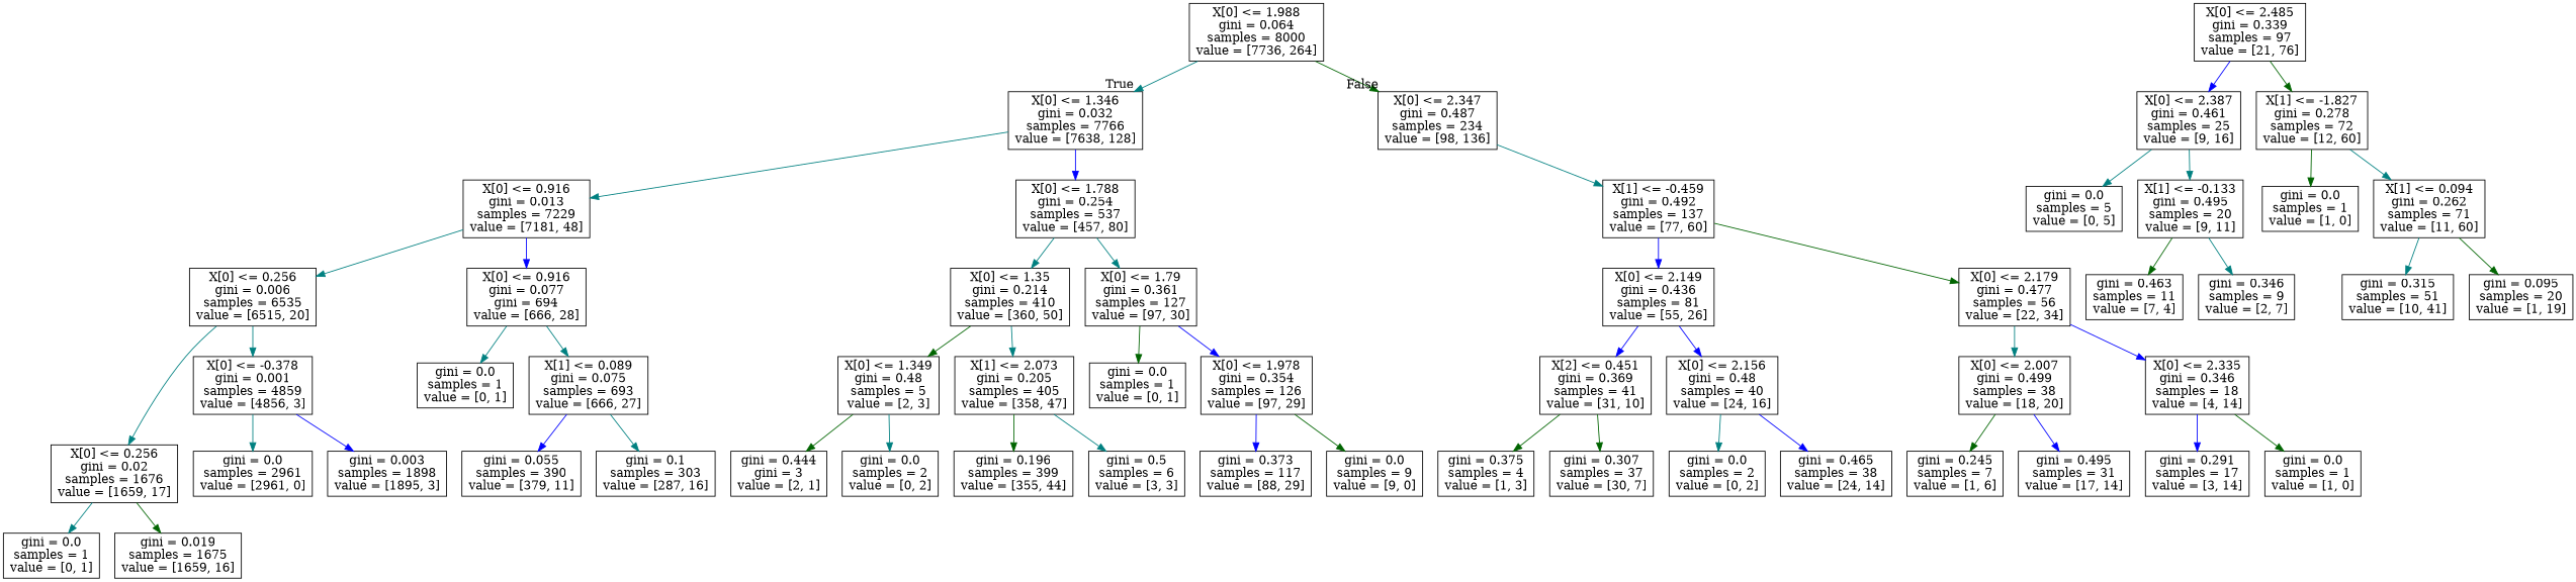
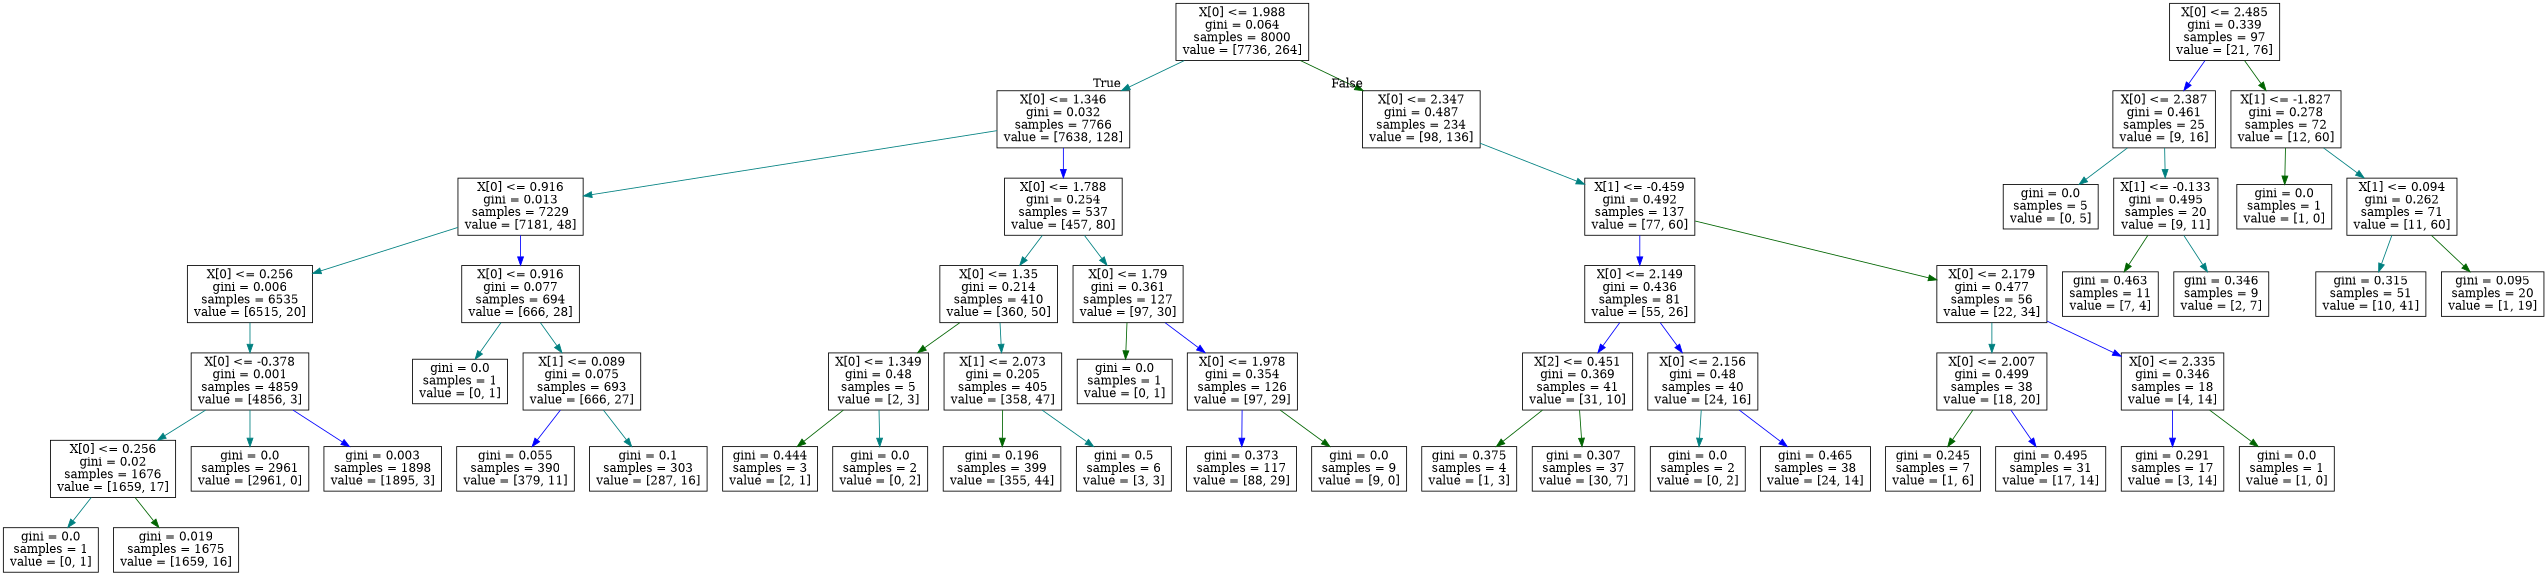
  digraph {
    node [shape=box]
    edge [color=teal]
    n1 [label="X[0] <= 1.988\ngini = 0.064\nsamples = 8000\nvalue = [7736, 264]"]
    n2 [label="X[0] <= 1.346\ngini = 0.032\nsamples = 7766\nvalue = [7638, 128]"]
    n3 [label="X[0] <= 2.347\ngini = 0.487\nsamples = 234\nvalue = [98, 136]"]
    n4 [label="X[0] <= 0.916\ngini = 0.013\nsamples = 7229\nvalue = [7181, 48]"]
    n5 [label="X[0] <= 1.788\ngini = 0.254\nsamples = 537\nvalue = [457, 80]"]
    n6 [label="X[1] <= -0.459\ngini = 0.492\nsamples = 137\nvalue = [77, 60]"]
    n7 [label="X[0] <= 0.256\ngini = 0.006\nsamples = 6535\nvalue = [6515, 20]"]
-   n8 [label="X[0] <= 0.916\ngini = 0.077\ngini = 694\nvalue = [666, 28]"]
+   n8 [label="X[0] <= 0.916\ngini = 0.077\nsamples = 694\nvalue = [666, 28]"]
    n9 [label="X[0] <= 1.35\ngini = 0.214\nsamples = 410\nvalue = [360, 50]"]
    n10 [label="X[0] <= 1.79\ngini = 0.361\nsamples = 127\nvalue = [97, 30]"]
    n11 [label="X[0] <= -0.378\ngini = 0.001\nsamples = 4859\nvalue = [4856, 3]"]
    n12 [label="X[0] <= 0.256\ngini = 0.02\nsamples = 1676\nvalue = [1659, 17]"]
    n13 [label="gini = 0.0\nsamples = 1\nvalue = [0, 1]"]
    n14 [label="X[1] <= 0.089\ngini = 0.075\nsamples = 693\nvalue = [666, 27]"]
    n15 [label="gini = 0.0\nsamples = 2961\nvalue = [2961, 0]"]
    n16 [label="gini = 0.003\nsamples = 1898\nvalue = [1895, 3]"]
    n17 [label="gini = 0.0\nsamples = 1\nvalue = [0, 1]"]
    n18 [label="gini = 0.019\nsamples = 1675\nvalue = [1659, 16]"]
    n19 [label="gini = 0.055\nsamples = 390\nvalue = [379, 11]"]
    n20 [label="gini = 0.1\nsamples = 303\nvalue = [287, 16]"]
    n21 [label="X[0] <= 1.349\ngini = 0.48\nsamples = 5\nvalue = [2, 3]"]
    n22 [label="X[1] <= 2.073\ngini = 0.205\nsamples = 405\nvalue = [358, 47]"]
    n23 [label="gini = 0.0\nsamples = 1\nvalue = [0, 1]"]
    n24 [label="X[0] <= 1.978\ngini = 0.354\nsamples = 126\nvalue = [97, 29]"]
-   n25 [label="gini = 0.444\ngini = 3\nvalue = [2, 1]"]
+   n25 [label="gini = 0.444\nsamples = 3\nvalue = [2, 1]"]
    n26 [label="gini = 0.0\nsamples = 2\nvalue = [0, 2]"]
    n27 [label="gini = 0.196\nsamples = 399\nvalue = [355, 44]"]
    n28 [label="gini = 0.5\nsamples = 6\nvalue = [3, 3]"]
    n29 [label="gini = 0.373\nsamples = 117\nvalue = [88, 29]"]
    n30 [label="gini = 0.0\nsamples = 9\nvalue = [9, 0]"]
    n31 [label="X[0] <= 2.149\ngini = 0.436\nsamples = 81\nvalue = [55, 26]"]
    n32 [label="X[0] <= 2.179\ngini = 0.477\nsamples = 56\nvalue = [22, 34]"]
    n33 [label="X[0] <= 2.485\ngini = 0.339\nsamples = 97\nvalue = [21, 76]"]
    n34 [label="X[0] <= 2.387\ngini = 0.461\nsamples = 25\nvalue = [9, 16]"]
    n35 [label="X[1] <= -1.827\ngini = 0.278\nsamples = 72\nvalue = [12, 60]"]
    n36 [label="X[2] <= 0.451\ngini = 0.369\nsamples = 41\nvalue = [31, 10]"]
    n37 [label="X[0] <= 2.156\ngini = 0.48\nsamples = 40\nvalue = [24, 16]"]
    n38 [label="X[0] <= 2.007\ngini = 0.499\nsamples = 38\nvalue = [18, 20]"]
    n39 [label="X[0] <= 2.335\ngini = 0.346\nsamples = 18\nvalue = [4, 14]"]
    n40 [label="gini = 0.375\nsamples = 4\nvalue = [1, 3]"]
    n41 [label="gini = 0.307\nsamples = 37\nvalue = [30, 7]"]
    n42 [label="gini = 0.0\nsamples = 2\nvalue = [0, 2]"]
    n43 [label="gini = 0.465\nsamples = 38\nvalue = [24, 14]"]
    n44 [label="gini = 0.245\nsamples = 7\nvalue = [1, 6]"]
    n45 [label="gini = 0.495\nsamples = 31\nvalue = [17, 14]"]
    n46 [label="gini = 0.291\nsamples = 17\nvalue = [3, 14]"]
    n47 [label="gini = 0.0\nsamples = 1\nvalue = [1, 0]"]
    n48 [label="gini = 0.0\nsamples = 5\nvalue = [0, 5]"]
    n49 [label="X[1] <= -0.133\ngini = 0.495\nsamples = 20\nvalue = [9, 11]"]
    n50 [label="gini = 0.0\nsamples = 1\nvalue = [1, 0]"]
    n51 [label="X[1] <= 0.094\ngini = 0.262\nsamples = 71\nvalue = [11, 60]"]
    n52 [label="gini = 0.463\nsamples = 11\nvalue = [7, 4]"]
    n53 [label="gini = 0.346\nsamples = 9\nvalue = [2, 7]"]
    n54 [label="gini = 0.315\nsamples = 51\nvalue = [10, 41]"]
    n55 [label="gini = 0.095\nsamples = 20\nvalue = [1, 19]"]
    n1 -> n2 [headlabel=True labelangle=45 labeldistance=2.5]
    n1 -> n3 [color=darkgreen headlabel=False labelangle=-45 labeldistance=2.5]
    n2 -> n4
    n2 -> n5 [color=blue]
    n3 -> n6
    n4 -> n7
    n4 -> n8 [color=blue]
    n5 -> n9
    n5 -> n10
    n6 -> n31 [color=blue]
    n6 -> n32 [color=darkgreen]
    n7 -> n11
-   n7 -> n12
+   n11 -> n12
    n8 -> n13
    n8 -> n14
    n9 -> n21 [color=darkgreen]
    n9 -> n22
    n10 -> n23 [color=darkgreen]
    n10 -> n24 [color=blue]
    n11 -> n15
    n11 -> n16 [color=blue]
    n12 -> n17
    n12 -> n18 [color=darkgreen]
    n14 -> n19 [color=blue]
    n14 -> n20
    n21 -> n25 [color=darkgreen]
    n21 -> n26
    n22 -> n27 [color=darkgreen]
    n22 -> n28
    n24 -> n29 [color=blue]
    n24 -> n30 [color=darkgreen]
    n31 -> n36 [color=blue]
    n31 -> n37 [color=blue]
    n32 -> n38
    n32 -> n39 [color=blue]
    n33 -> n34 [color=blue]
    n33 -> n35 [color=darkgreen]
    n34 -> n48
    n34 -> n49
    n35 -> n50 [color=darkgreen]
    n35 -> n51
    n36 -> n40 [color=darkgreen]
    n36 -> n41 [color=darkgreen]
    n37 -> n42
    n37 -> n43 [color=blue]
    n38 -> n44 [color=darkgreen]
    n38 -> n45 [color=blue]
    n39 -> n46 [color=blue]
    n39 -> n47 [color=darkgreen]
    n49 -> n52 [color=darkgreen]
    n49 -> n53
    n51 -> n54
    n51 -> n55 [color=darkgreen]
  }
